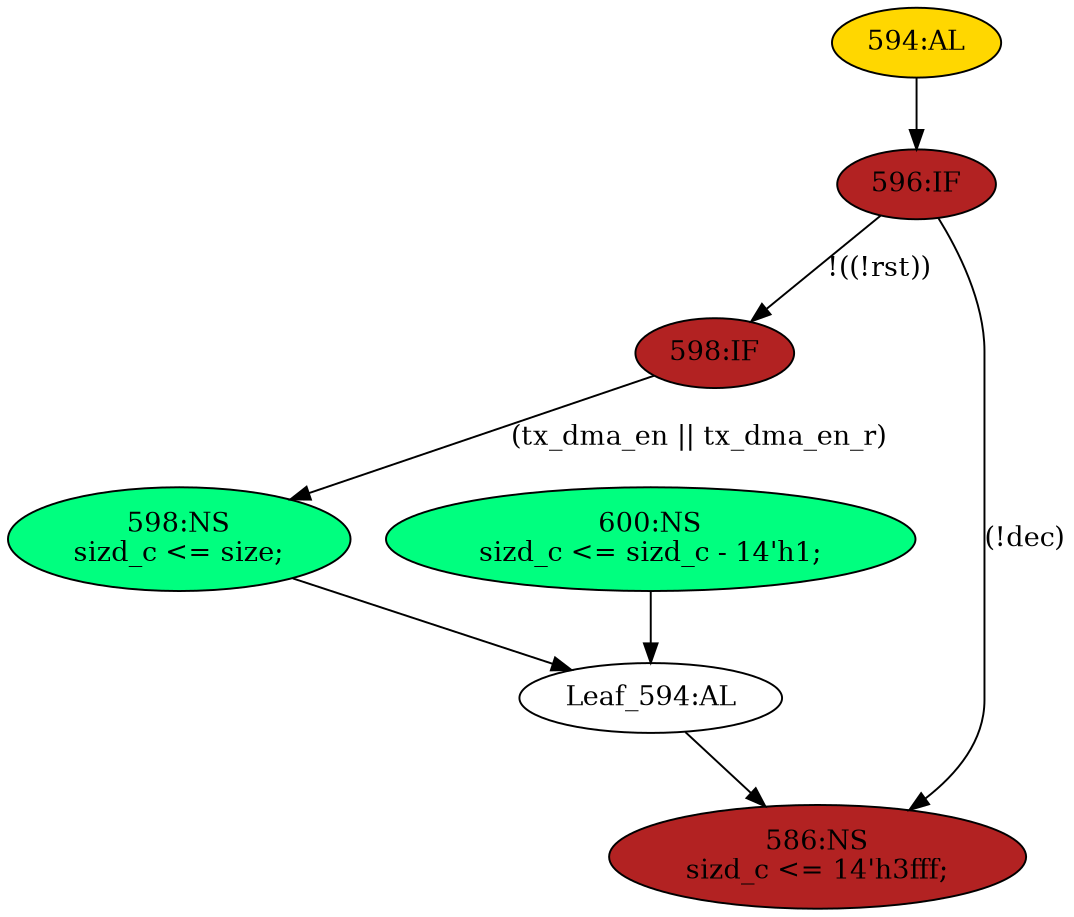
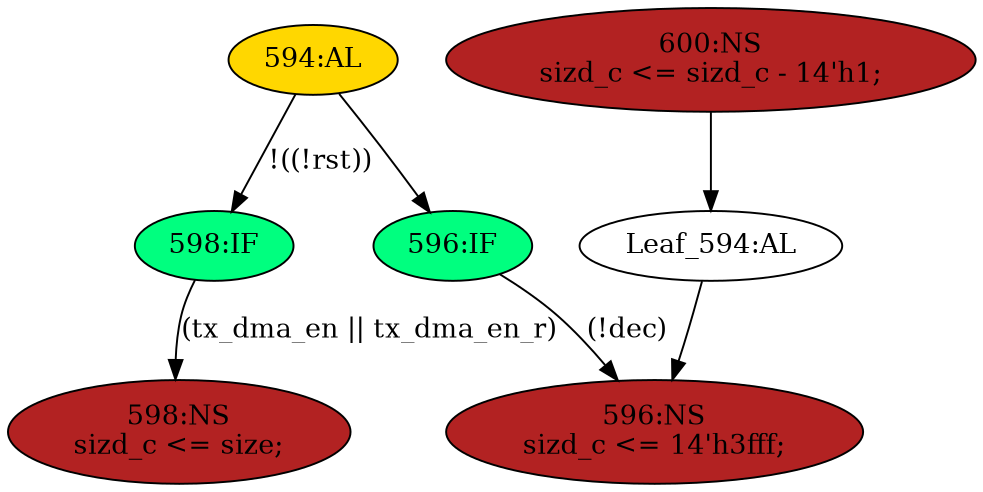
  strict digraph {
    node [fillcolor=firebrick statements="[]" style=filled typ=NonblockingSubstitution]
    edge [cond="[]" lineno=None]
    n1 [ast="<pyverilog.vparser.ast.Always object at 0x7fa020e2f5d0>" clk_sens=True fillcolor=gold label="594:AL" sens="['clk']" typ=Always use_var="['siz_dec', 'sizd_c', 'tx_dma_en_r', 'rst', 'tx_dma_en', 'size']"]
-   n2 [ast="<pyverilog.vparser.ast.IfStatement object at 0x7fa020e2f6d0>" label="596:IF" typ=IfStatement]
-   n3 [ast="<pyverilog.vparser.ast.IfStatement object at 0x7fa020e2f710>" label="598:IF" typ=IfStatement]
-   n4 [ast="<pyverilog.vparser.ast.NonblockingSubstitution object at 0x7fa020e2fb90>" label="586:NS\nsizd_c <= 14'h3fff;" statements="[<pyverilog.vparser.ast.NonblockingSubstitution object at 0x7fa020e2fb90>]"]
-   n5 [ast="<pyverilog.vparser.ast.NonblockingSubstitution object at 0x7fa020e2f990>" fillcolor=springgreen label="598:NS\nsizd_c <= size;" statements="[<pyverilog.vparser.ast.NonblockingSubstitution object at 0x7fa020e2f990>]"]
+   n2 [ast="<pyverilog.vparser.ast.IfStatement object at 0x7fa020e2f6d0>" fillcolor=springgreen label="596:IF" typ=IfStatement]
+   n3 [ast="<pyverilog.vparser.ast.IfStatement object at 0x7fa020e2f710>" fillcolor=springgreen label="598:IF" typ=IfStatement]
+   n4 [ast="<pyverilog.vparser.ast.NonblockingSubstitution object at 0x7fa020e2fb90>" label="596:NS\nsizd_c <= 14'h3fff;" statements="[<pyverilog.vparser.ast.NonblockingSubstitution object at 0x7fa020e2fb90>]"]
+   n5 [ast="<pyverilog.vparser.ast.NonblockingSubstitution object at 0x7fa020e2f990>" label="598:NS\nsizd_c <= size;" statements="[<pyverilog.vparser.ast.NonblockingSubstitution object at 0x7fa020e2f990>]"]
    n6 [def_var="['sizd_c']" label="Leaf_594:AL" fillcolor="" statements="" style="" typ=""]
-   n7 [ast="<pyverilog.vparser.ast.NonblockingSubstitution object at 0x7fa020e2f790>" fillcolor=springgreen label="600:NS\nsizd_c <= sizd_c - 14'h1;" statements="[<pyverilog.vparser.ast.NonblockingSubstitution object at 0x7fa020e2f790>]"]
+   n7 [ast="<pyverilog.vparser.ast.NonblockingSubstitution object at 0x7fa020e2f790>" label="600:NS\nsizd_c <= sizd_c - 14'h1;" statements="[<pyverilog.vparser.ast.NonblockingSubstitution object at 0x7fa020e2f790>]"]
    n1 -> n2
-   n2 -> n3 [cond="['rst']" label="!((!rst))" lineno=596]
+   n1 -> n3 [cond="['rst']" label="!((!rst))" lineno=596]
    n2 -> n4 [cond="['rst']" label="(!dec)" lineno=596]
    n3 -> n5 [cond="['tx_dma_en', 'tx_dma_en_r']" label="(tx_dma_en || tx_dma_en_r)" lineno=598]
-   n5 -> n6
    n6 -> n4
    n7 -> n6
  }
